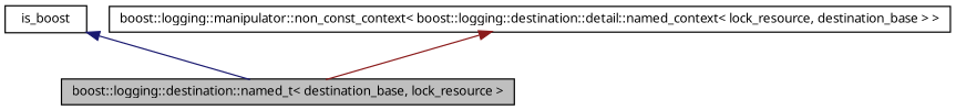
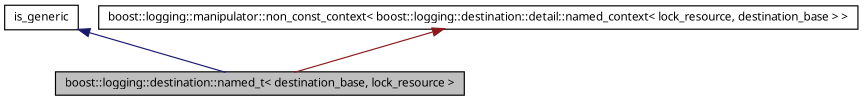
  digraph {
    rankdir=TB
    node [color=black fillcolor=white fontname="FreeSans.ttf" fontsize=10 shape=record style=filled]
    edge [dir=back fontname="FreeSans.ttf" fontsize=10 labelfontname="FreeSans.ttf" labelfontsize=10 style=solid]
    n1 [fillcolor=grey75 fontcolor=black height=0.2 label="boost::logging::destination::named_t\< destination_base, lock_resource \>" width=0.4]
-   n2 [height=0.2 label=is_boost width=0.4]
+   n2 [height=0.2 label=is_generic width=0.4]
    n3 [height=0.2 label="boost::logging::manipulator::non_const_context\< boost::logging::destination::detail::named_context\< lock_resource, destination_base \> \>" width=0.4]
    n2 -> n1 [color=midnightblue]
    n3 -> n1 [color=firebrick4]
  }
